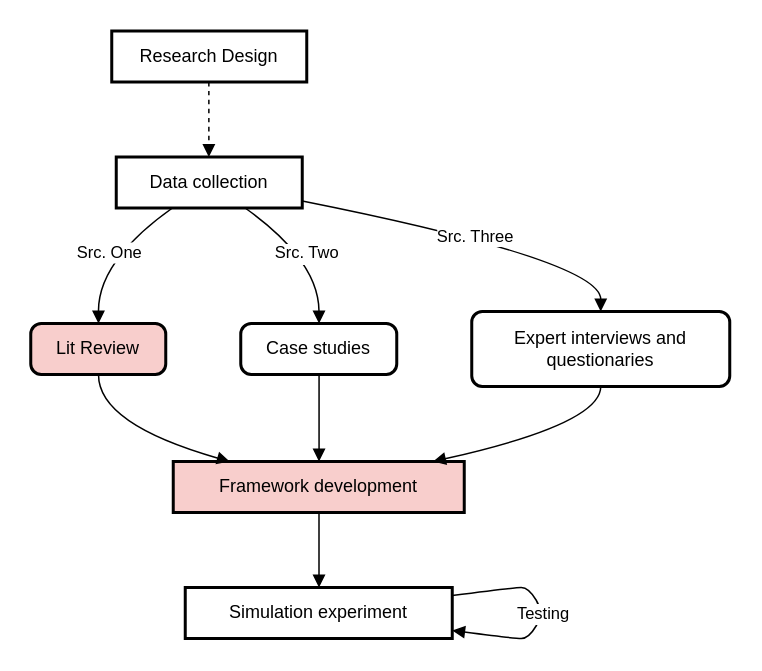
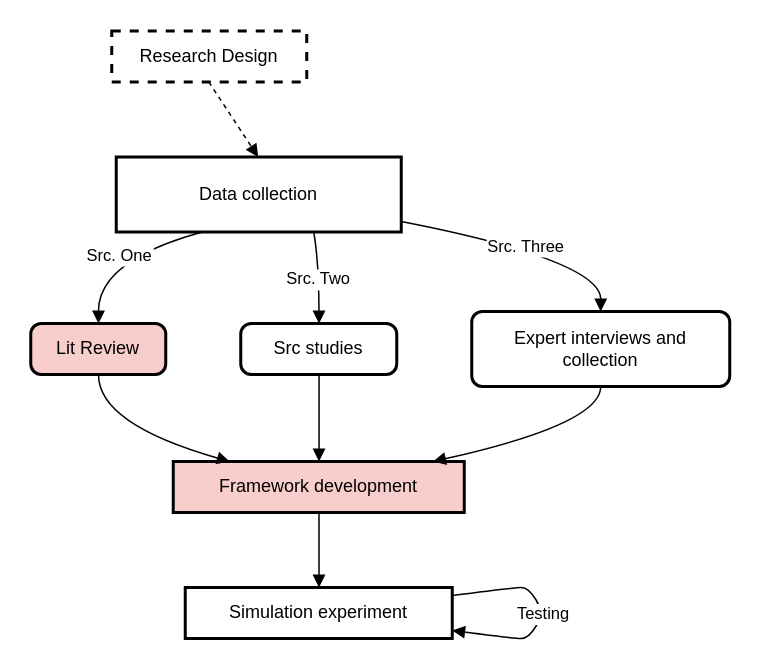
  <mxCell id="0" />
  <mxCell id="1" parent="0" />
- <mxCell id="2" value="Research Design" style="whiteSpace=wrap;strokeWidth=2;" vertex="1" parent="1"><mxGeometry x="74" y="20" width="130" height="34" as="geometry" /></mxCell>
- <mxCell id="3" value="Data collection" style="whiteSpace=wrap;strokeWidth=2;" vertex="1" parent="1"><mxGeometry x="77" y="104" width="124" height="34" as="geometry" /></mxCell>
+ <mxCell id="2" value="Research Design" style="whiteSpace=wrap;strokeWidth=2;dashed=1;" vertex="1" parent="1"><mxGeometry x="74" y="20" width="130" height="34" as="geometry" /></mxCell>
+ <mxCell id="3" value="Data collection" style="whiteSpace=wrap;strokeWidth=2;" vertex="1" parent="1"><mxGeometry x="77" y="104" width="190" height="50" as="geometry" /></mxCell>
  <mxCell id="4" value="Lit Review" style="rounded=1;absoluteArcSize=1;arcSize=14;whiteSpace=wrap;strokeWidth=2;fillColor=#f8cecc;" vertex="1" parent="1"><mxGeometry x="20" y="215" width="90" height="34" as="geometry" /></mxCell>
- <mxCell id="5" value="Case studies" style="rounded=1;absoluteArcSize=1;arcSize=14;whiteSpace=wrap;strokeWidth=2;" vertex="1" parent="1"><mxGeometry x="160" y="215" width="104" height="34" as="geometry" /></mxCell>
- <mxCell id="6" value="Expert interviews and &#10; questionaries" style="rounded=1;absoluteArcSize=1;arcSize=14;whiteSpace=wrap;strokeWidth=2;" vertex="1" parent="1"><mxGeometry x="314" y="207" width="172" height="50" as="geometry" /></mxCell>
+ <mxCell id="5" value="Src studies" style="rounded=1;absoluteArcSize=1;arcSize=14;whiteSpace=wrap;strokeWidth=2;" vertex="1" parent="1"><mxGeometry x="160" y="215" width="104" height="34" as="geometry" /></mxCell>
+ <mxCell id="6" value="Expert interviews and &#10; collection" style="rounded=1;absoluteArcSize=1;arcSize=14;whiteSpace=wrap;strokeWidth=2;" vertex="1" parent="1"><mxGeometry x="314" y="207" width="172" height="50" as="geometry" /></mxCell>
  <mxCell id="7" value="Framework development" style="whiteSpace=wrap;strokeWidth=2;fillColor=#f8cecc;" vertex="1" parent="1"><mxGeometry x="115" y="307" width="194" height="34" as="geometry" /></mxCell>
  <mxCell id="8" value="Simulation experiment" style="whiteSpace=wrap;strokeWidth=2;" vertex="1" parent="1"><mxGeometry x="123" y="391" width="178" height="34" as="geometry" /></mxCell>
  <mxCell id="9" value="" style="curved=1;startArrow=none;endArrow=block;exitX=0.498;exitY=1;entryX=0.498;entryY=0;rounded=0;dashed=1;" edge="1" parent="1" source="2" target="3"><mxGeometry relative="1" as="geometry"><Array as="points" /></mxGeometry></mxCell>
  <mxCell id="10" value="Src. One" style="curved=1;startArrow=none;endArrow=block;exitX=0.302;exitY=1;entryX=0.502;entryY=0;rounded=0;" edge="1" parent="1" source="3" target="4"><mxGeometry relative="1" as="geometry"><Array as="points"><mxPoint x="65" y="173" /></Array></mxGeometry></mxCell>
  <mxCell id="11" value="Src. Two" style="curved=1;startArrow=none;endArrow=block;exitX=0.693;exitY=1;entryX=0.502;entryY=0;rounded=0;" edge="1" parent="1" source="3" target="5"><mxGeometry relative="1" as="geometry"><Array as="points"><mxPoint x="212" y="173" /></Array></mxGeometry></mxCell>
  <mxCell id="12" value="Src. Three" style="curved=1;startArrow=none;endArrow=block;exitX=0.997;exitY=0.859;entryX=0.5;entryY=0;rounded=0;" edge="1" parent="1" source="3" target="6"><mxGeometry relative="1" as="geometry"><Array as="points"><mxPoint x="400" y="173" /></Array></mxGeometry></mxCell>
  <mxCell id="13" value="" style="curved=1;startArrow=none;endArrow=block;exitX=0.502;exitY=1;entryX=0.194;entryY=0;rounded=0;" edge="1" parent="1" source="4" target="7"><mxGeometry relative="1" as="geometry"><Array as="points"><mxPoint x="65" y="282" /></Array></mxGeometry></mxCell>
  <mxCell id="14" value="" style="curved=1;startArrow=none;endArrow=block;exitX=0.502;exitY=1;entryX=0.501;entryY=0;rounded=0;" edge="1" parent="1" source="5" target="7"><mxGeometry relative="1" as="geometry"><Array as="points" /></mxGeometry></mxCell>
  <mxCell id="15" value="" style="curved=1;startArrow=none;endArrow=block;exitX=0.5;exitY=1;entryX=0.893;entryY=0;rounded=0;" edge="1" parent="1" source="6" target="7"><mxGeometry relative="1" as="geometry"><Array as="points"><mxPoint x="400" y="282" /></Array></mxGeometry></mxCell>
  <mxCell id="16" value="" style="curved=1;startArrow=none;endArrow=block;exitX=0.501;exitY=1;entryX=0.501;entryY=0;rounded=0;" edge="1" parent="1" source="7" target="8"><mxGeometry relative="1" as="geometry"><Array as="points" /></mxGeometry></mxCell>
  <mxCell id="17" value="Testing" style="curved=1;startArrow=none;endArrow=block;exitX=1.002;exitY=0.156;entryX=1.002;entryY=0.844;rounded=0;" edge="1" parent="1" source="8" target="8"><mxGeometry relative="1" as="geometry"><Array as="points"><mxPoint x="342" y="391" /><mxPoint x="352" y="391" /><mxPoint x="362" y="408" /><mxPoint x="352" y="425" /><mxPoint x="342" y="425" /></Array></mxGeometry></mxCell>
